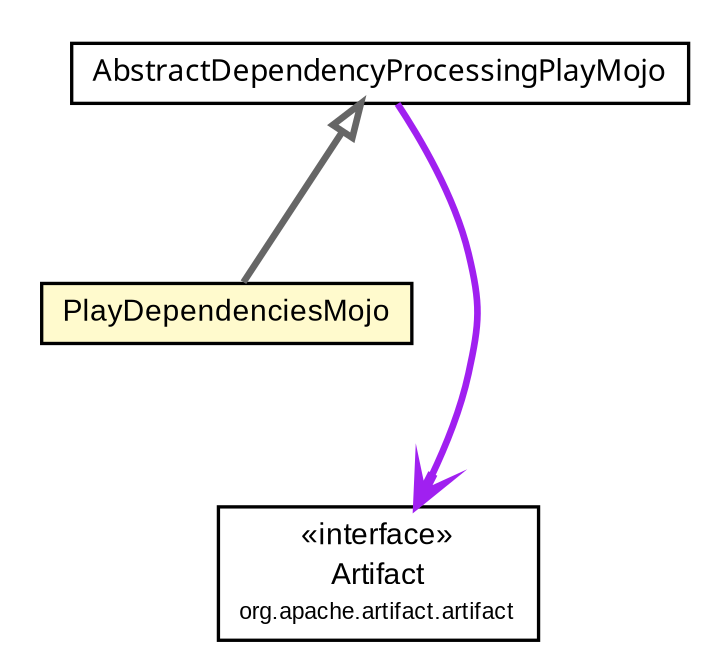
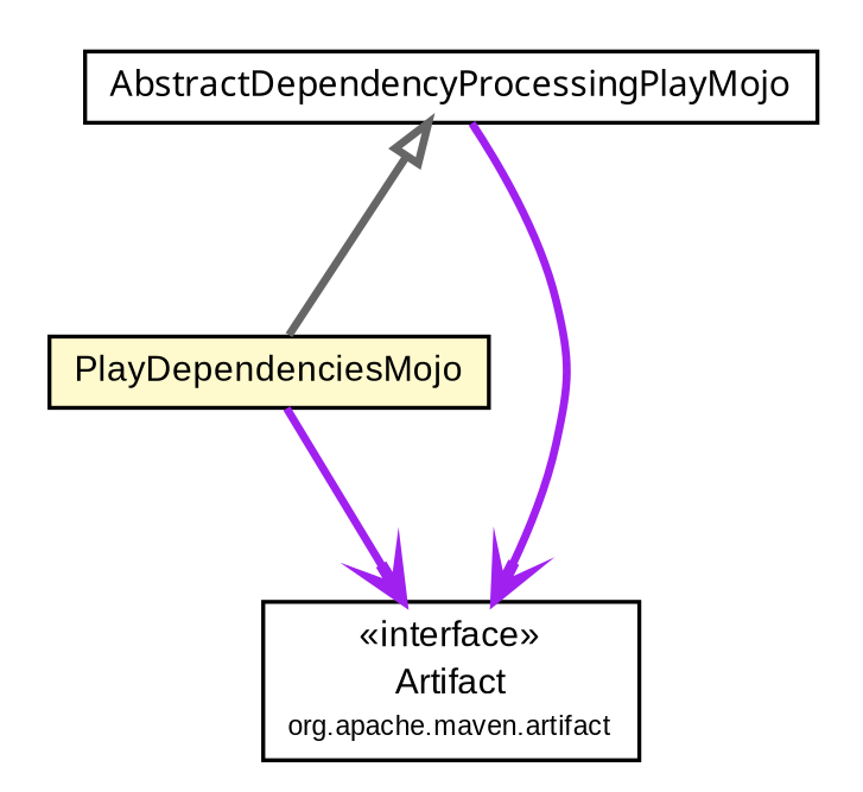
  digraph {
    node [fontcolor=black fontname=arial fontsize=9.0 shape=plaintext]
    edge [arrowhead=vee color=purple fontcolor=black fontname=arial fontsize=10.0 headport=p labelfontname=arial labelfontsize=10 style=bold tailport=p]
    n1 [label=<<table border="0" cellborder="1" cellspacing="0" cellpadding="2" port="p" bgcolor="lemonChiffon" href="./PlayDependenciesMojo.html"> 		<tr><td><table border="0" cellspacing="0" cellpadding="1"> 			<tr><td> PlayDependenciesMojo </td></tr> 		</table></td></tr> 		</table>>]
-   n2 [label=<<table border="0" cellborder="1" cellspacing="0" cellpadding="2" port="p" href="http://java.sun.com/j2se/1.4.2/docs/api/org/apache/maven/artifact/Artifact.html"> 		<tr><td><table border="0" cellspacing="0" cellpadding="1"> 			<tr><td> &laquo;interface&raquo; </td></tr> 			<tr><td> Artifact </td></tr> 			<tr><td><font point-size="7.0"> org.apache.artifact.artifact </font></td></tr> 		</table></td></tr> 		</table>>]
+   n2 [label=<<table border="0" cellborder="1" cellspacing="0" cellpadding="2" port="p" href="http://java.sun.com/j2se/1.4.2/docs/api/org/apache/maven/artifact/Artifact.html"> 		<tr><td><table border="0" cellspacing="0" cellpadding="1"> 			<tr><td> &laquo;interface&raquo; </td></tr> 			<tr><td> Artifact </td></tr> 			<tr><td><font point-size="7.0"> org.apache.maven.artifact </font></td></tr> 		</table></td></tr> 		</table>>]
    n3 [label=<<table border="0" cellborder="1" cellspacing="0" cellpadding="2" port="p" href="./AbstractDependencyProcessingPlayMojo.html"> 		<tr><td><table border="0" cellspacing="0" cellpadding="1"> 			<tr><td><font face="ariali"> AbstractDependencyProcessingPlayMojo </font></td></tr> 		</table></td></tr> 		</table>>]
+   n1 -> n2
    n3 -> n1 [arrowtail=empty color=gray40 dir=back fontsize=10 arrowhead="" fontcolor=""]
    n3 -> n2
  }
